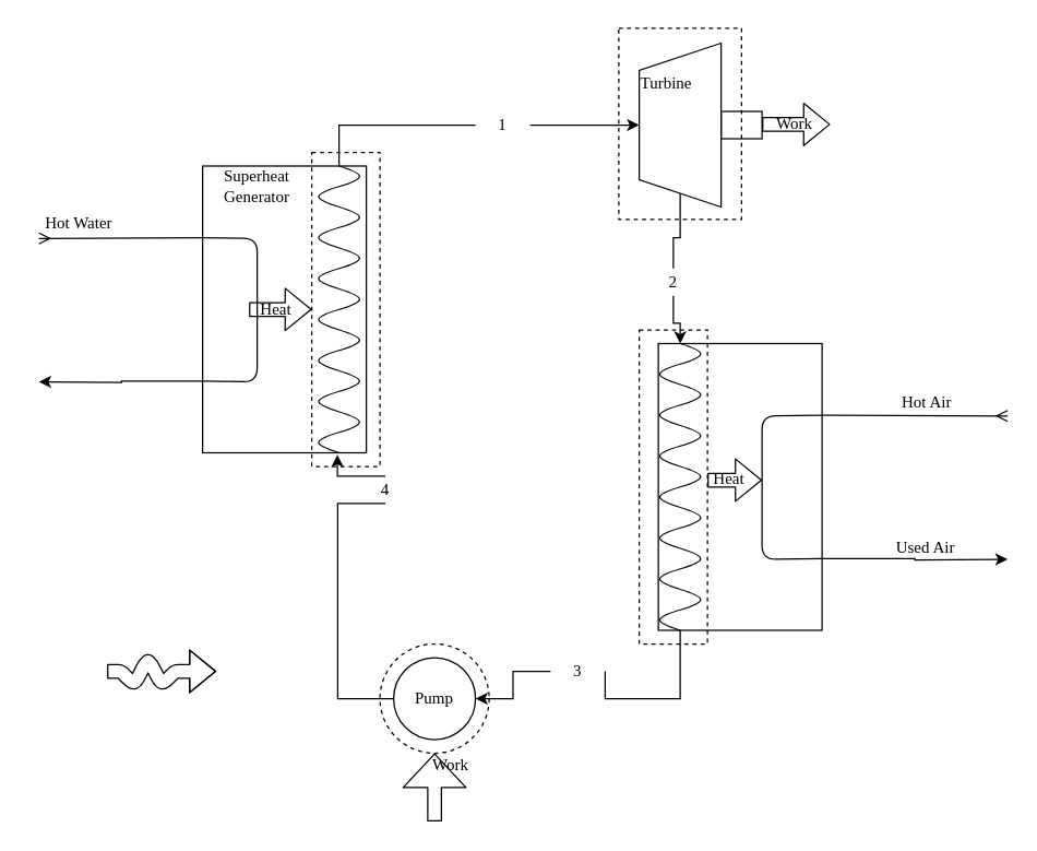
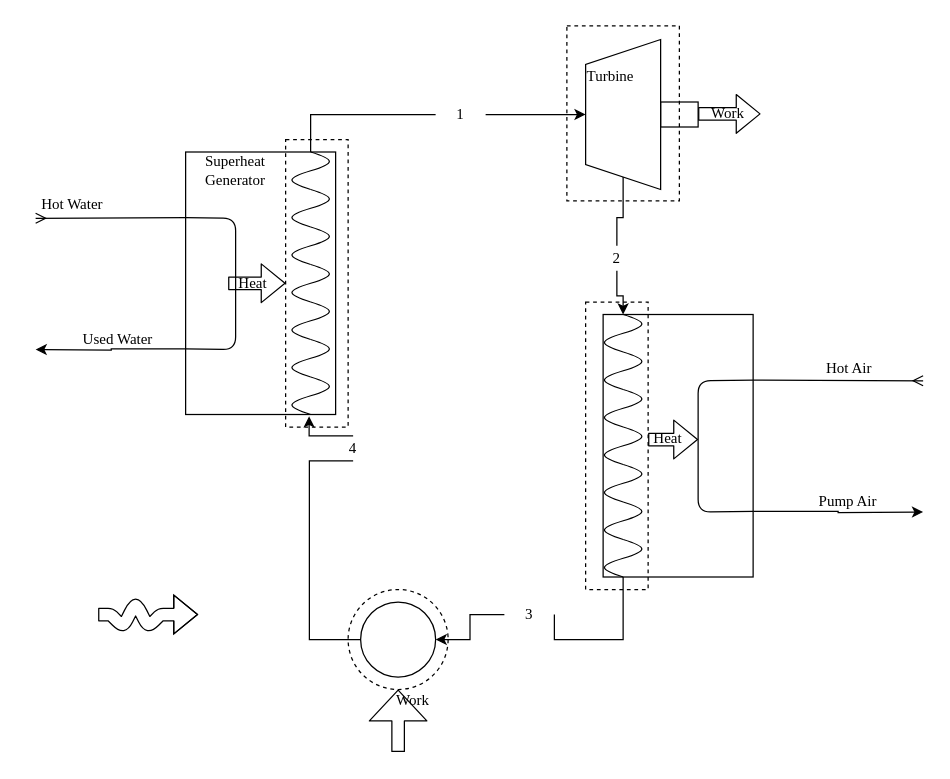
  <mxCell id="0" />
  <mxCell id="1" parent="0" />
  <mxCell id="2" style="edgeStyle=orthogonalEdgeStyle;rounded=0;orthogonalLoop=1;jettySize=auto;html=1;exitX=0;exitY=0.75;exitDx=0;exitDy=0;fontFamily=Times New Roman;" parent="1" source="3" edge="1"><mxGeometry relative="1" as="geometry"><mxPoint x="28" y="279" as="targetPoint" /></mxGeometry></mxCell>
  <mxCell id="3" value="" style="rounded=0;whiteSpace=wrap;html=1;" parent="1" vertex="1"><mxGeometry x="148" y="121" width="120" height="210" as="geometry" /></mxCell>
+ <mxCell id="4" value="Used Water" style="text;html=1;strokeColor=none;fillColor=none;align=center;verticalAlign=middle;whiteSpace=wrap;rounded=0;fontFamily=Times New Roman;" parent="1" vertex="1"><mxGeometry x="59" y="261" width="70" height="20" as="geometry" /></mxCell>
  <mxCell id="5" value="Hot Water" style="text;html=1;strokeColor=none;fillColor=none;align=center;verticalAlign=middle;whiteSpace=wrap;rounded=0;fontFamily=Times New Roman;" parent="1" vertex="1"><mxGeometry x="20" y="153" width="75" height="20" as="geometry" /></mxCell>
  <mxCell id="6" value="" style="pointerEvents=1;verticalLabelPosition=bottom;shadow=0;dashed=0;align=center;html=1;verticalAlign=top;shape=mxgraph.electrical.waveforms.sine_wave;fontFamily=Times New Roman;direction=south;" parent="1" vertex="1"><mxGeometry x="228" y="301" width="40" height="30" as="geometry" /></mxCell>
  <mxCell id="7" value="" style="pointerEvents=1;verticalLabelPosition=bottom;shadow=0;dashed=0;align=center;html=1;verticalAlign=top;shape=mxgraph.electrical.waveforms.sine_wave;fontFamily=Times New Roman;direction=south;" parent="1" vertex="1"><mxGeometry x="228" y="271" width="40" height="30" as="geometry" /></mxCell>
  <mxCell id="8" value="" style="pointerEvents=1;verticalLabelPosition=bottom;shadow=0;dashed=0;align=center;html=1;verticalAlign=top;shape=mxgraph.electrical.waveforms.sine_wave;fontFamily=Times New Roman;direction=south;" parent="1" vertex="1"><mxGeometry x="228" y="241" width="40" height="30" as="geometry" /></mxCell>
  <mxCell id="9" value="" style="pointerEvents=1;verticalLabelPosition=bottom;shadow=0;dashed=0;align=center;html=1;verticalAlign=top;shape=mxgraph.electrical.waveforms.sine_wave;fontFamily=Times New Roman;direction=south;" parent="1" vertex="1"><mxGeometry x="228" y="211" width="40" height="30" as="geometry" /></mxCell>
  <mxCell id="10" value="" style="pointerEvents=1;verticalLabelPosition=bottom;shadow=0;dashed=0;align=center;html=1;verticalAlign=top;shape=mxgraph.electrical.waveforms.sine_wave;fontFamily=Times New Roman;direction=south;" parent="1" vertex="1"><mxGeometry x="228" y="181" width="40" height="30" as="geometry" /></mxCell>
  <mxCell id="11" value="" style="pointerEvents=1;verticalLabelPosition=bottom;shadow=0;dashed=0;align=center;html=1;verticalAlign=top;shape=mxgraph.electrical.waveforms.sine_wave;fontFamily=Times New Roman;direction=south;" parent="1" vertex="1"><mxGeometry x="228" y="151" width="40" height="30" as="geometry" /></mxCell>
  <mxCell id="12" value="" style="pointerEvents=1;verticalLabelPosition=bottom;shadow=0;dashed=0;align=center;html=1;verticalAlign=top;shape=mxgraph.electrical.waveforms.sine_wave;fontFamily=Times New Roman;direction=south;" parent="1" vertex="1"><mxGeometry x="228" y="121" width="40" height="30" as="geometry" /></mxCell>
  <mxCell id="13" value="" style="endArrow=none;html=1;fontFamily=Times New Roman;entryX=0;entryY=0.25;entryDx=0;entryDy=0;endFill=0;startArrow=ERmany;startFill=0;" parent="1" target="3" edge="1"><mxGeometry width="50" height="50" relative="1" as="geometry"><mxPoint x="28" y="174" as="sourcePoint" /><mxPoint x="438" y="171" as="targetPoint" /></mxGeometry></mxCell>
  <mxCell id="14" value="" style="endArrow=none;html=1;fontFamily=Times New Roman;entryX=0;entryY=0.25;entryDx=0;entryDy=0;exitX=0;exitY=0.75;exitDx=0;exitDy=0;" parent="1" source="3" target="3" edge="1"><mxGeometry width="50" height="50" relative="1" as="geometry"><mxPoint x="348" y="391" as="sourcePoint" /><mxPoint x="438" y="171" as="targetPoint" /><Array as="points"><mxPoint x="188" y="279" /><mxPoint x="188" y="174" /></Array></mxGeometry></mxCell>
  <mxCell id="15" value="" style="shape=flexArrow;endArrow=classic;html=1;fontFamily=Times New Roman;" parent="1" edge="1"><mxGeometry width="50" height="50" relative="1" as="geometry"><mxPoint x="182" y="226" as="sourcePoint" /><mxPoint x="228" y="226" as="targetPoint" /></mxGeometry></mxCell>
  <mxCell id="16" value="Heat" style="text;html=1;strokeColor=none;fillColor=none;align=center;verticalAlign=middle;whiteSpace=wrap;rounded=0;fontFamily=Times New Roman;" parent="1" vertex="1"><mxGeometry x="182" y="216" width="40" height="20" as="geometry" /></mxCell>
  <mxCell id="17" value="" style="rounded=0;whiteSpace=wrap;html=1;fontFamily=Times New Roman;fillColor=none;shadow=0;sketch=0;glass=0;dashed=1;" parent="1" vertex="1"><mxGeometry x="228" y="111" width="50" height="230" as="geometry" /></mxCell>
  <mxCell id="18" style="edgeStyle=orthogonalEdgeStyle;rounded=0;orthogonalLoop=1;jettySize=auto;html=1;fontFamily=Times New Roman;" parent="1" source="48" target="32" edge="1"><mxGeometry relative="1" as="geometry"><Array as="points" /></mxGeometry></mxCell>
  <mxCell id="19" value="" style="shape=trapezoid;perimeter=trapezoidPerimeter;whiteSpace=wrap;html=1;fixedSize=1;shadow=0;glass=0;sketch=0;strokeColor=#000000;fillColor=none;fontFamily=Times New Roman;rotation=-90;" parent="1" vertex="1"><mxGeometry x="438" y="61" width="120" height="60" as="geometry" /></mxCell>
  <mxCell id="20" value="" style="rounded=0;whiteSpace=wrap;html=1;shadow=0;glass=0;sketch=0;strokeColor=#000000;fillColor=none;fontFamily=Times New Roman;" parent="1" vertex="1"><mxGeometry x="528" y="81" width="30" height="20" as="geometry" /></mxCell>
  <mxCell id="21" value="" style="shape=flexArrow;endArrow=classic;html=1;fontFamily=Times New Roman;" parent="1" edge="1"><mxGeometry width="50" height="50" relative="1" as="geometry"><mxPoint x="558" y="90.5" as="sourcePoint" /><mxPoint x="608" y="90.5" as="targetPoint" /></mxGeometry></mxCell>
  <mxCell id="22" value="Work" style="text;html=1;strokeColor=none;fillColor=none;align=center;verticalAlign=middle;whiteSpace=wrap;rounded=0;shadow=0;glass=0;sketch=0;fontFamily=Times New Roman;" parent="1" vertex="1"><mxGeometry x="562" y="80" width="40" height="20" as="geometry" /></mxCell>
  <mxCell id="23" style="edgeStyle=orthogonalEdgeStyle;rounded=0;orthogonalLoop=1;jettySize=auto;html=1;exitX=1;exitY=0.75;exitDx=0;exitDy=0;fontFamily=Times New Roman;" parent="1" source="24" edge="1"><mxGeometry relative="1" as="geometry"><mxPoint x="738" y="409" as="targetPoint" /></mxGeometry></mxCell>
  <mxCell id="24" value="" style="rounded=0;whiteSpace=wrap;html=1;" parent="1" vertex="1"><mxGeometry x="482" y="251" width="120" height="210" as="geometry" /></mxCell>
  <mxCell id="25" style="edgeStyle=orthogonalEdgeStyle;rounded=0;orthogonalLoop=1;jettySize=auto;html=1;entryX=1;entryY=0.5;entryDx=0;entryDy=0;fontFamily=Times New Roman;" parent="1" source="46" target="42" edge="1"><mxGeometry relative="1" as="geometry"><Array as="points" /></mxGeometry></mxCell>
  <mxCell id="26" value="" style="pointerEvents=1;verticalLabelPosition=bottom;shadow=0;dashed=0;align=center;html=1;verticalAlign=top;shape=mxgraph.electrical.waveforms.sine_wave;fontFamily=Times New Roman;direction=south;" parent="1" vertex="1"><mxGeometry x="478" y="431" width="40" height="30" as="geometry" /></mxCell>
  <mxCell id="27" value="" style="pointerEvents=1;verticalLabelPosition=bottom;shadow=0;dashed=0;align=center;html=1;verticalAlign=top;shape=mxgraph.electrical.waveforms.sine_wave;fontFamily=Times New Roman;direction=south;" parent="1" vertex="1"><mxGeometry x="478" y="401" width="40" height="30" as="geometry" /></mxCell>
  <mxCell id="28" value="" style="pointerEvents=1;verticalLabelPosition=bottom;shadow=0;dashed=0;align=center;html=1;verticalAlign=top;shape=mxgraph.electrical.waveforms.sine_wave;fontFamily=Times New Roman;direction=south;" parent="1" vertex="1"><mxGeometry x="478" y="371" width="40" height="30" as="geometry" /></mxCell>
  <mxCell id="29" value="" style="pointerEvents=1;verticalLabelPosition=bottom;shadow=0;dashed=0;align=center;html=1;verticalAlign=top;shape=mxgraph.electrical.waveforms.sine_wave;fontFamily=Times New Roman;direction=south;" parent="1" vertex="1"><mxGeometry x="478" y="341" width="40" height="30" as="geometry" /></mxCell>
  <mxCell id="30" value="" style="pointerEvents=1;verticalLabelPosition=bottom;shadow=0;dashed=0;align=center;html=1;verticalAlign=top;shape=mxgraph.electrical.waveforms.sine_wave;fontFamily=Times New Roman;direction=south;" parent="1" vertex="1"><mxGeometry x="478" y="311" width="40" height="30" as="geometry" /></mxCell>
  <mxCell id="31" value="" style="pointerEvents=1;verticalLabelPosition=bottom;shadow=0;dashed=0;align=center;html=1;verticalAlign=top;shape=mxgraph.electrical.waveforms.sine_wave;fontFamily=Times New Roman;direction=south;" parent="1" vertex="1"><mxGeometry x="478" y="281" width="40" height="30" as="geometry" /></mxCell>
  <mxCell id="32" value="" style="pointerEvents=1;verticalLabelPosition=bottom;shadow=0;dashed=0;align=center;html=1;verticalAlign=top;shape=mxgraph.electrical.waveforms.sine_wave;fontFamily=Times New Roman;direction=south;" parent="1" vertex="1"><mxGeometry x="478" y="251" width="40" height="30" as="geometry" /></mxCell>
  <mxCell id="33" value="" style="rounded=0;whiteSpace=wrap;html=1;fontFamily=Times New Roman;fillColor=none;shadow=0;sketch=0;glass=0;dashed=1;" parent="1" vertex="1"><mxGeometry x="468" y="241" width="50" height="230" as="geometry" /></mxCell>
  <mxCell id="34" value="" style="rounded=0;whiteSpace=wrap;html=1;fontFamily=Times New Roman;fillColor=none;shadow=0;sketch=0;glass=0;dashed=1;" parent="1" vertex="1"><mxGeometry x="453" y="20" width="90" height="140" as="geometry" /></mxCell>
  <mxCell id="35" value="" style="endArrow=none;html=1;fontFamily=Times New Roman;entryX=1;entryY=0.25;entryDx=0;entryDy=0;startArrow=ERmany;startFill=0;endFill=0;" parent="1" target="24" edge="1"><mxGeometry width="50" height="50" relative="1" as="geometry"><mxPoint x="738" y="304" as="sourcePoint" /><mxPoint x="398" y="321" as="targetPoint" /></mxGeometry></mxCell>
  <mxCell id="36" value="Hot Air" style="text;html=1;strokeColor=none;fillColor=none;align=center;verticalAlign=middle;whiteSpace=wrap;rounded=0;shadow=0;glass=0;sketch=0;fontFamily=Times New Roman;" parent="1" vertex="1"><mxGeometry x="639" y="284" width="80" height="20" as="geometry" /></mxCell>
- <mxCell id="37" value="Used Air" style="text;html=1;strokeColor=none;fillColor=none;align=center;verticalAlign=middle;whiteSpace=wrap;rounded=0;shadow=0;glass=0;sketch=0;fontFamily=Times New Roman;" parent="1" vertex="1"><mxGeometry x="648" y="391" width="60" height="20" as="geometry" /></mxCell>
+ <mxCell id="37" value="Pump Air" style="text;html=1;strokeColor=none;fillColor=none;align=center;verticalAlign=middle;whiteSpace=wrap;rounded=0;shadow=0;glass=0;sketch=0;fontFamily=Times New Roman;" parent="1" vertex="1"><mxGeometry x="648" y="391" width="60" height="20" as="geometry" /></mxCell>
  <mxCell id="38" value="" style="endArrow=none;html=1;fontFamily=Times New Roman;entryX=1;entryY=0.25;entryDx=0;entryDy=0;exitX=1;exitY=0.75;exitDx=0;exitDy=0;" parent="1" source="24" target="24" edge="1"><mxGeometry width="50" height="50" relative="1" as="geometry"><mxPoint x="348" y="430.5" as="sourcePoint" /><mxPoint x="348" y="325.5" as="targetPoint" /><Array as="points"><mxPoint x="558" y="409" /><mxPoint x="558" y="304" /></Array></mxGeometry></mxCell>
  <mxCell id="39" value="" style="shape=flexArrow;endArrow=classic;html=1;fontFamily=Times New Roman;" parent="1" edge="1"><mxGeometry width="50" height="50" relative="1" as="geometry"><mxPoint x="518" y="351" as="sourcePoint" /><mxPoint x="558" y="351" as="targetPoint" /></mxGeometry></mxCell>
  <mxCell id="40" value="Heat" style="text;html=1;strokeColor=none;fillColor=none;align=center;verticalAlign=middle;whiteSpace=wrap;rounded=0;shadow=0;glass=0;sketch=0;fontFamily=Times New Roman;" parent="1" vertex="1"><mxGeometry x="514" y="340" width="40" height="20" as="geometry" /></mxCell>
  <mxCell id="41" style="edgeStyle=orthogonalEdgeStyle;rounded=0;orthogonalLoop=1;jettySize=auto;html=1;exitX=0.5;exitY=0;exitDx=0;exitDy=0;entryX=1.047;entryY=0.53;entryDx=0;entryDy=0;entryPerimeter=0;startArrow=none;startFill=0;endArrow=classic;endFill=1;fontFamily=Times New Roman;" parent="1" source="53" target="6" edge="1"><mxGeometry relative="1" as="geometry" /></mxCell>
  <mxCell id="42" value="" style="ellipse;whiteSpace=wrap;html=1;aspect=fixed;shadow=0;glass=0;sketch=0;strokeColor=#000000;fillColor=none;fontFamily=Times New Roman;" parent="1" vertex="1"><mxGeometry x="288" y="481" width="60" height="60" as="geometry" /></mxCell>
  <mxCell id="43" value="Superheat Generator" style="text;html=1;strokeColor=none;fillColor=none;align=center;verticalAlign=middle;whiteSpace=wrap;rounded=0;shadow=0;glass=0;sketch=0;fontFamily=Times New Roman;" parent="1" vertex="1"><mxGeometry x="148" y="121" width="80" height="30" as="geometry" /></mxCell>
  <mxCell id="44" value="Turbine" style="text;html=1;strokeColor=none;fillColor=none;align=center;verticalAlign=middle;whiteSpace=wrap;rounded=0;shadow=0;glass=0;sketch=0;fontFamily=Times New Roman;" parent="1" vertex="1"><mxGeometry x="468" y="51" width="40" height="20" as="geometry" /></mxCell>
- <mxCell id="45" value="Pump" style="text;html=1;strokeColor=none;fillColor=none;align=center;verticalAlign=middle;whiteSpace=wrap;rounded=0;shadow=0;glass=0;sketch=0;fontFamily=Times New Roman;" parent="1" vertex="1"><mxGeometry x="298" y="501" width="40" height="20" as="geometry" /></mxCell>
  <mxCell id="46" value="3" style="text;html=1;strokeColor=none;fillColor=none;align=center;verticalAlign=middle;whiteSpace=wrap;rounded=0;shadow=0;glass=0;sketch=0;fontFamily=Times New Roman;" parent="1" vertex="1"><mxGeometry x="403" y="481" width="40" height="20" as="geometry" /></mxCell>
  <mxCell id="47" style="edgeStyle=orthogonalEdgeStyle;rounded=0;orthogonalLoop=1;jettySize=auto;html=1;entryX=1;entryY=0.5;entryDx=0;entryDy=0;fontFamily=Times New Roman;endArrow=none;endFill=0;" parent="1" source="26" target="46" edge="1"><mxGeometry relative="1" as="geometry"><mxPoint x="498" y="461" as="sourcePoint" /><mxPoint x="348" y="511" as="targetPoint" /><Array as="points"><mxPoint x="498" y="511" /></Array></mxGeometry></mxCell>
  <mxCell id="48" value="2" style="text;html=1;strokeColor=none;fillColor=none;align=center;verticalAlign=middle;whiteSpace=wrap;rounded=0;shadow=0;glass=0;sketch=0;fontFamily=Times New Roman;" parent="1" vertex="1"><mxGeometry x="473" y="196" width="40" height="20" as="geometry" /></mxCell>
  <mxCell id="49" style="edgeStyle=orthogonalEdgeStyle;rounded=0;orthogonalLoop=1;jettySize=auto;html=1;exitX=0;exitY=0.5;exitDx=0;exitDy=0;fontFamily=Times New Roman;endArrow=none;endFill=0;" parent="1" source="19" target="48" edge="1"><mxGeometry relative="1" as="geometry"><mxPoint x="498" y="141" as="sourcePoint" /><mxPoint x="498" y="251" as="targetPoint" /></mxGeometry></mxCell>
  <mxCell id="50" style="edgeStyle=orthogonalEdgeStyle;rounded=0;orthogonalLoop=1;jettySize=auto;html=1;entryX=0.5;entryY=0;entryDx=0;entryDy=0;startArrow=none;startFill=0;endArrow=classic;endFill=1;fontFamily=Times New Roman;" parent="1" source="51" target="19" edge="1"><mxGeometry relative="1" as="geometry" /></mxCell>
  <mxCell id="51" value="1" style="text;html=1;strokeColor=none;fillColor=none;align=center;verticalAlign=middle;whiteSpace=wrap;rounded=0;shadow=0;glass=0;sketch=0;fontFamily=Times New Roman;" parent="1" vertex="1"><mxGeometry x="348" y="81" width="40" height="20" as="geometry" /></mxCell>
  <mxCell id="52" style="edgeStyle=orthogonalEdgeStyle;rounded=0;orthogonalLoop=1;jettySize=auto;html=1;startArrow=none;startFill=0;endArrow=none;endFill=0;fontFamily=Times New Roman;entryX=0;entryY=0.5;entryDx=0;entryDy=0;" parent="1" source="12" target="51" edge="1"><mxGeometry relative="1" as="geometry"><mxPoint x="468" y="91" as="targetPoint" /><mxPoint x="248" y="121" as="sourcePoint" /><Array as="points"><mxPoint x="248" y="91" /></Array></mxGeometry></mxCell>
  <mxCell id="53" value="4" style="text;html=1;strokeColor=none;fillColor=none;align=center;verticalAlign=middle;whiteSpace=wrap;rounded=0;shadow=0;glass=0;sketch=0;fontFamily=Times New Roman;" parent="1" vertex="1"><mxGeometry x="262" y="348" width="40" height="20" as="geometry" /></mxCell>
  <mxCell id="54" style="edgeStyle=orthogonalEdgeStyle;rounded=0;orthogonalLoop=1;jettySize=auto;html=1;exitX=0;exitY=0.5;exitDx=0;exitDy=0;entryX=0.5;entryY=1;entryDx=0;entryDy=0;startArrow=none;startFill=0;endArrow=none;endFill=0;fontFamily=Times New Roman;" parent="1" source="42" target="53" edge="1"><mxGeometry relative="1" as="geometry"><mxPoint x="288" y="511" as="sourcePoint" /><mxPoint x="246.8" y="332.41" as="targetPoint" /><Array as="points"><mxPoint x="247" y="511" /></Array></mxGeometry></mxCell>
  <mxCell id="55" value="" style="ellipse;whiteSpace=wrap;html=1;aspect=fixed;dashed=1;fillColor=none;" parent="1" vertex="1"><mxGeometry x="278" y="471" width="80" height="80" as="geometry" /></mxCell>
  <mxCell id="56" value="" style="shape=flexArrow;endArrow=classic;html=1;entryX=0.5;entryY=1;entryDx=0;entryDy=0;endWidth=35;endSize=7.87;" parent="1" target="55" edge="1"><mxGeometry width="350" height="570" relative="1" as="geometry"><mxPoint x="318" y="601" as="sourcePoint" /><mxPoint x="438" y="371" as="targetPoint" /></mxGeometry></mxCell>
  <mxCell id="57" value="Work" style="text;html=1;strokeColor=none;fillColor=none;align=center;verticalAlign=middle;whiteSpace=wrap;rounded=0;shadow=0;glass=0;sketch=0;fontFamily=Times New Roman;" parent="56" vertex="1"><mxGeometry x="310" y="550" width="40" height="20" as="geometry" /></mxCell>
  <mxCell id="58" value="" style="shape=flexArrow;endArrow=classic;html=1;shadow=0;" edge="1" parent="1"><mxGeometry width="50" height="50" relative="1" as="geometry"><mxPoint x="78" y="491" as="sourcePoint" /><mxPoint x="158" y="491" as="targetPoint" /><Array as="points"><mxPoint x="88" y="491" /><mxPoint x="98" y="501" /><mxPoint x="108" y="481" /><mxPoint x="118" y="501" /><mxPoint x="128" y="491" /></Array></mxGeometry></mxCell>
